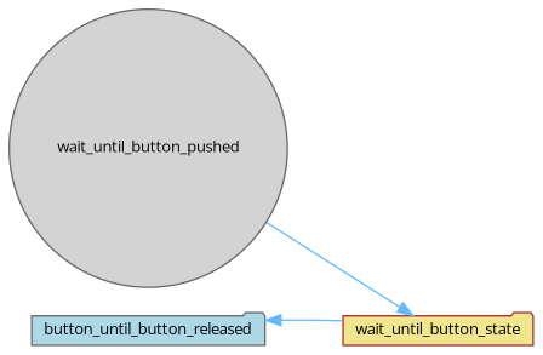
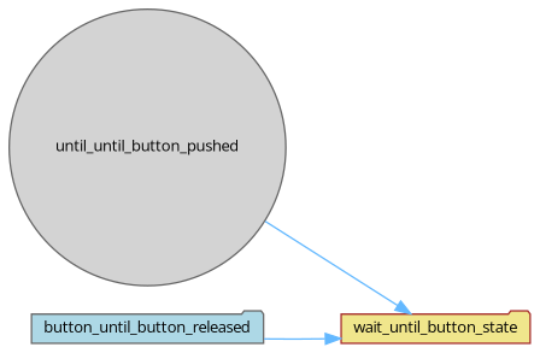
  digraph {
    fontname="Open Sans"
    rankdir=RL
    node [color=gray40 fontname="Open Sans" fontsize=10 shape=folder style=filled]
    edge [color=steelblue1 dir=back fontname="Open Sans" fontsize=10 labelfontname=Helvetica labelfontsize=10 style=solid]
    n1 [color=brown fillcolor=khaki fontcolor=black height=0.2 label=wait_until_button_state width=0.4]
-   n2 [fillcolor=lightgrey height=0.2 label=wait_until_button_pushed shape=circle width=0.4]
+   n2 [fillcolor=lightgrey height=0.2 label=until_until_button_pushed shape=circle width=0.4]
    n3 [fillcolor=lightblue height=0.2 label=button_until_button_released width=0.4]
    n1 -> n2
-   n3 -> n1
+   n1 -> n3
  }
